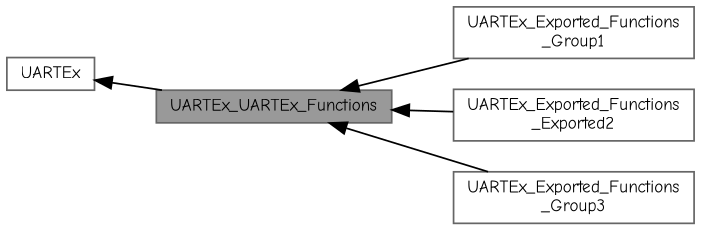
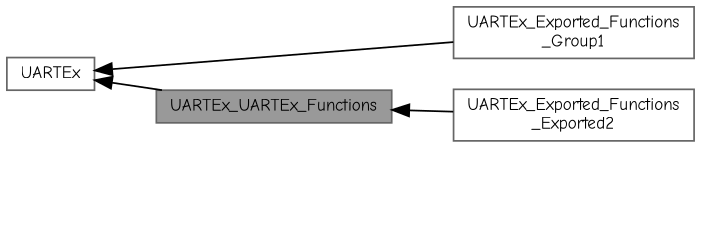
  digraph {
    fontname="Comic Neue"
    rankdir=LR
    node [color=grey40 fillcolor=white fontname="Comic Neue" fontsize=10 shape=box style=filled]
    edge [dir=back fontname="Comic Neue" fontsize=10 labelfontname=Helvetica labelfontsize=10 shape=plaintext style=solid]
    n1 [height=0.2 label=UARTEx width=0.4]
    n2 [color=gray40 fillcolor=grey60 fontcolor=black height=0.2 label=UARTEx_UARTEx_Functions width=0.4]
    n3 [height=0.2 label="UARTEx_Exported_Functions\l_Group1" width=0.4]
    n4 [height=0.2 label="UARTEx_Exported_Functions\l_Exported2" width=0.4]
-   n5 [height=0.2 label="UARTEx_Exported_Functions\l_Group3" width=0.4]
    n1 -> n2
-   n2 -> n3
+   n1 -> n3
    n2 -> n4
-   n2 -> n5
  }
